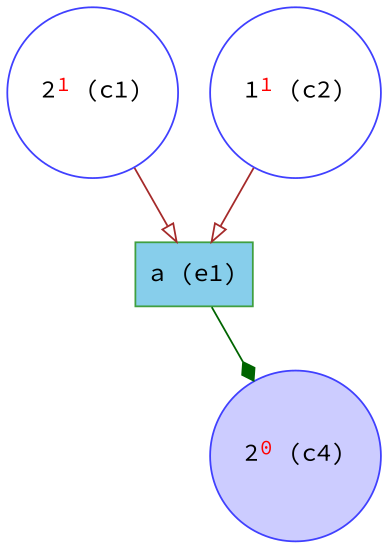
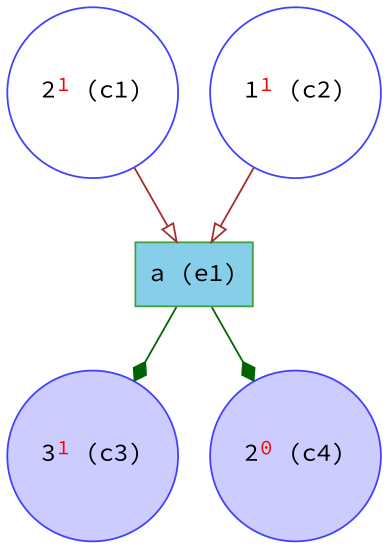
  digraph {
    fontname="Source Code Pro"
    node [color="#4040ff" fillcolor=transparent shape=circle style=filled fontname="Source Code Pro"]
    edge [color=brown arrowhead=onormal fontname="Source Code Pro"]
    n1 [label=<2<FONT COLOR="red"><SUP>1</SUP></FONT>&nbsp;(c1)>]
    n2 [color="#409f40" fillcolor=skyblue label="a (e1)" shape=box]
+   n3 [fillcolor="#ccccff" label=<3<FONT COLOR="red"><SUP>1</SUP></FONT>&nbsp;(c3)>]
    n4 [fillcolor="#ccccff" label=<2<FONT COLOR="red"><SUP>0</SUP></FONT>&nbsp;(c4)>]
    n5 [label=<1<FONT COLOR="red"><SUP>1</SUP></FONT>&nbsp;(c2)>]
    n1 -> n2
+   n2 -> n3 [color=darkgreen arrowhead=diamond]
    n2 -> n4 [color=darkgreen arrowhead=diamond]
    n5 -> n2
  }
